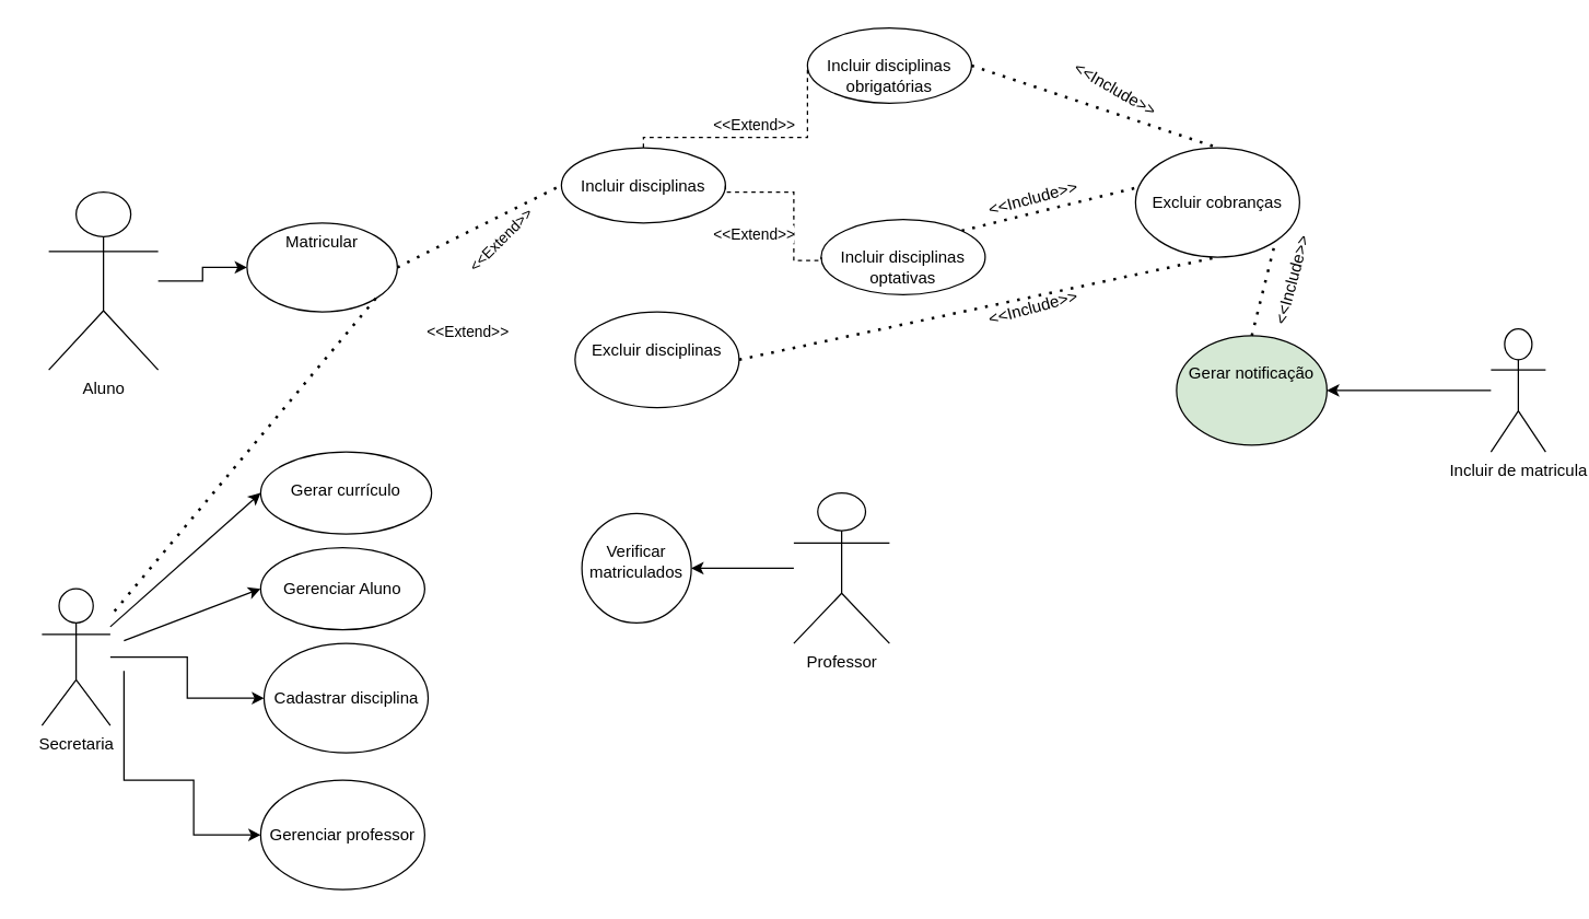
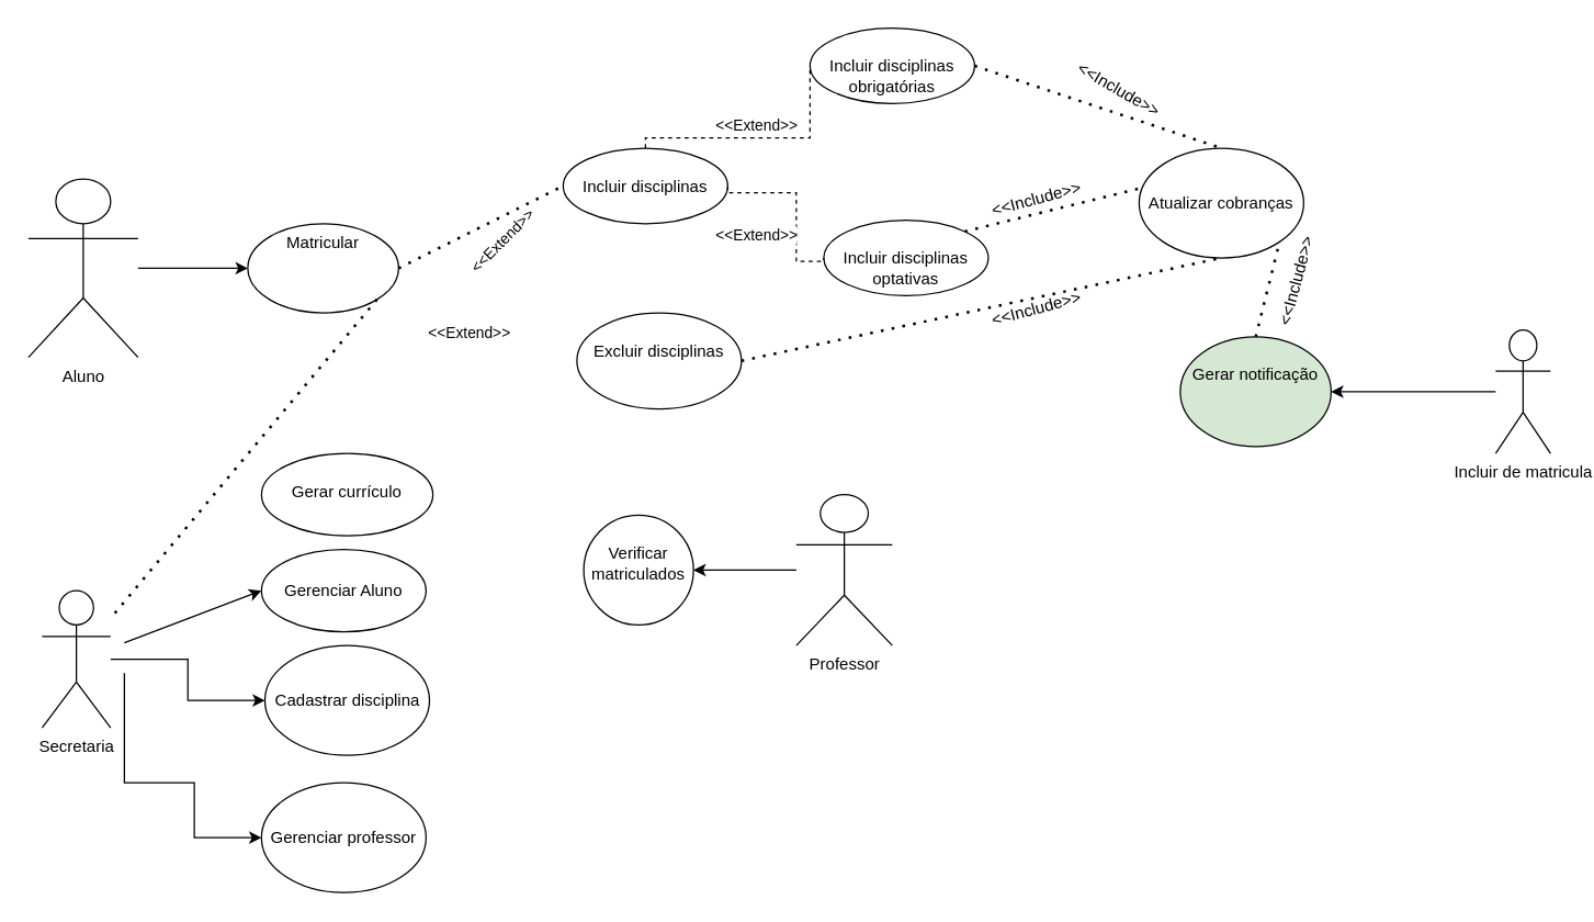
  <mxCell id="0" />
  <mxCell id="1" parent="0" />
  <mxCell id="2" value="" style="edgeStyle=orthogonalEdgeStyle;rounded=0;orthogonalLoop=1;jettySize=auto;html=1;" parent="1" source="3" target="4" edge="1"><mxGeometry relative="1" as="geometry" /></mxCell>
- <mxCell id="3" value="Aluno" style="shape=umlActor;verticalLabelPosition=bottom;verticalAlign=top;html=1;outlineConnect=0;" parent="1" vertex="1"><mxGeometry x="35" y="140" width="80" height="130" as="geometry" /></mxCell>
+ <mxCell id="3" value="Aluno" style="shape=umlActor;verticalLabelPosition=bottom;verticalAlign=top;html=1;outlineConnect=0;" parent="1" vertex="1"><mxGeometry x="20" y="130" width="80" height="130" as="geometry" /></mxCell>
  <mxCell id="4" value="Matricular" style="ellipse;whiteSpace=wrap;html=1;verticalAlign=top;" parent="1" vertex="1"><mxGeometry x="180" y="162.5" width="110" height="65" as="geometry" /></mxCell>
  <mxCell id="5" value="" style="edgeStyle=orthogonalEdgeStyle;rounded=0;orthogonalLoop=1;jettySize=auto;html=1;strokeColor=default;dashed=1;endArrow=none;endFill=0;" edge="1" parent="1" source="6" target="34"><mxGeometry relative="1" as="geometry"><Array as="points"><mxPoint x="470" y="100" /><mxPoint x="590" y="100" /></Array></mxGeometry></mxCell>
  <mxCell id="6" value="&lt;br&gt;Incluir disciplinas" style="ellipse;whiteSpace=wrap;html=1;verticalAlign=top;" parent="1" vertex="1"><mxGeometry x="410" y="107.5" width="120" height="55" as="geometry" /></mxCell>
  <mxCell id="7" value="&lt;br&gt;Excluir disciplinas" style="ellipse;whiteSpace=wrap;html=1;verticalAlign=top;" parent="1" vertex="1"><mxGeometry x="420" y="227.5" width="120" height="70" as="geometry" /></mxCell>
  <mxCell id="8" value="&lt;span style=&quot;color: rgb(0, 0, 0); font-family: Helvetica; font-size: 11px; font-style: normal; font-variant-ligatures: normal; font-variant-caps: normal; font-weight: 400; letter-spacing: normal; orphans: 2; text-align: center; text-indent: 0px; text-transform: none; widows: 2; word-spacing: 0px; -webkit-text-stroke-width: 0px; background-color: rgb(255, 255, 255); text-decoration-thickness: initial; text-decoration-style: initial; text-decoration-color: initial; float: none; display: inline !important;&quot;&gt;&amp;lt;&amp;lt;Extend&amp;gt;&amp;gt;&lt;/span&gt;" style="text;whiteSpace=wrap;html=1;" parent="1" vertex="1"><mxGeometry x="310" y="227.5" width="90" height="40" as="geometry" /></mxCell>
  <mxCell id="9" value="" style="edgeStyle=orthogonalEdgeStyle;rounded=0;orthogonalLoop=1;jettySize=auto;html=1;" parent="1" source="10" target="18" edge="1"><mxGeometry relative="1" as="geometry" /></mxCell>
  <mxCell id="10" value="Secretaria" style="shape=umlActor;verticalLabelPosition=bottom;verticalAlign=top;html=1;outlineConnect=0;" parent="1" vertex="1"><mxGeometry x="30" y="430" width="50" height="100" as="geometry" /></mxCell>
  <mxCell id="11" value="&lt;br&gt;Gerar currículo" style="ellipse;whiteSpace=wrap;html=1;verticalAlign=top;" parent="1" vertex="1"><mxGeometry x="190" y="330" width="125" height="60" as="geometry" /></mxCell>
  <mxCell id="12" value="Gerenciar Aluno" style="ellipse;whiteSpace=wrap;html=1;" parent="1" vertex="1"><mxGeometry x="190" y="400" width="120" height="60" as="geometry" /></mxCell>
  <mxCell id="13" value="" style="edgeStyle=orthogonalEdgeStyle;rounded=0;orthogonalLoop=1;jettySize=auto;html=1;" parent="1" source="14" target="15" edge="1"><mxGeometry relative="1" as="geometry" /></mxCell>
  <mxCell id="14" value="Professor" style="shape=umlActor;verticalLabelPosition=bottom;verticalAlign=top;html=1;outlineConnect=0;" parent="1" vertex="1"><mxGeometry x="580" y="360" width="70" height="110" as="geometry" /></mxCell>
  <mxCell id="15" value="&lt;br&gt;Verificar matriculados" style="ellipse;whiteSpace=wrap;html=1;verticalAlign=top;" parent="1" vertex="1"><mxGeometry x="425" y="375" width="80" height="80" as="geometry" /></mxCell>
- <mxCell id="16" value="Excluir cobranças" style="ellipse;whiteSpace=wrap;html=1;" parent="1" vertex="1"><mxGeometry x="830" y="107.5" width="120" height="80" as="geometry" /></mxCell>
+ <mxCell id="16" value="Atualizar cobranças" style="ellipse;whiteSpace=wrap;html=1;" parent="1" vertex="1"><mxGeometry x="830" y="107.5" width="120" height="80" as="geometry" /></mxCell>
  <mxCell id="17" value="&amp;lt;&amp;lt;Include&amp;gt;&amp;gt;" style="text;html=1;align=center;verticalAlign=middle;resizable=0;points=[];autosize=1;strokeColor=none;fillColor=none;rotation=-15;" parent="1" vertex="1"><mxGeometry x="710" y="210" width="90" height="30" as="geometry" /></mxCell>
  <mxCell id="18" value="Cadastrar disciplina" style="ellipse;whiteSpace=wrap;html=1;" parent="1" vertex="1"><mxGeometry x="192.5" y="470" width="120" height="80" as="geometry" /></mxCell>
  <mxCell id="19" value="Gerenciar professor" style="ellipse;whiteSpace=wrap;html=1;" parent="1" vertex="1"><mxGeometry x="190" y="570" width="120" height="80" as="geometry" /></mxCell>
- <mxCell id="20" value="" style="endArrow=classic;html=1;rounded=0;entryX=0;entryY=0.5;entryDx=0;entryDy=0;" parent="1" source="10" target="11" edge="1"><mxGeometry width="50" height="50" relative="1" as="geometry"><mxPoint x="310" y="370" as="sourcePoint" /><mxPoint x="360" y="320" as="targetPoint" /></mxGeometry></mxCell>
  <mxCell id="21" value="" style="endArrow=classic;html=1;rounded=0;entryX=0;entryY=0.5;entryDx=0;entryDy=0;" parent="1" target="12" edge="1"><mxGeometry width="50" height="50" relative="1" as="geometry"><mxPoint x="90" y="468" as="sourcePoint" /><mxPoint x="200" y="370" as="targetPoint" /></mxGeometry></mxCell>
  <mxCell id="22" value="" style="edgeStyle=orthogonalEdgeStyle;rounded=0;orthogonalLoop=1;jettySize=auto;html=1;entryX=0;entryY=0.5;entryDx=0;entryDy=0;" parent="1" target="19" edge="1"><mxGeometry relative="1" as="geometry"><mxPoint x="90" y="490" as="sourcePoint" /><mxPoint x="203" y="520" as="targetPoint" /><Array as="points"><mxPoint x="90" y="570" /><mxPoint x="141" y="570" /><mxPoint x="141" y="610" /></Array></mxGeometry></mxCell>
  <mxCell id="23" value="" style="endArrow=none;dashed=1;html=1;dashPattern=1 3;strokeWidth=2;rounded=0;entryX=0.5;entryY=1;entryDx=0;entryDy=0;exitX=1;exitY=0.5;exitDx=0;exitDy=0;" parent="1" source="7" target="16" edge="1"><mxGeometry width="50" height="50" relative="1" as="geometry"><mxPoint x="310" y="370" as="sourcePoint" /><mxPoint x="360" y="320" as="targetPoint" /><Array as="points" /></mxGeometry></mxCell>
  <mxCell id="24" value="" style="endArrow=none;dashed=1;html=1;dashPattern=1 3;strokeWidth=2;rounded=0;entryX=0.002;entryY=0.367;entryDx=0;entryDy=0;exitX=1;exitY=0;exitDx=0;exitDy=0;entryPerimeter=0;" parent="1" source="35" target="16" edge="1"><mxGeometry width="50" height="50" relative="1" as="geometry"><mxPoint x="550" y="272" as="sourcePoint" /><mxPoint x="660" y="197" as="targetPoint" /><Array as="points" /></mxGeometry></mxCell>
  <mxCell id="25" value="&amp;lt;&amp;lt;Include&amp;gt;&amp;gt;" style="text;html=1;align=center;verticalAlign=middle;resizable=0;points=[];autosize=1;strokeColor=none;fillColor=none;rotation=-15;" parent="1" vertex="1"><mxGeometry x="710" y="130" width="90" height="30" as="geometry" /></mxCell>
  <mxCell id="26" value="" style="endArrow=none;dashed=1;html=1;dashPattern=1 3;strokeWidth=2;rounded=0;exitX=1;exitY=0.5;exitDx=0;exitDy=0;entryX=0;entryY=0.5;entryDx=0;entryDy=0;" parent="1" source="4" target="6" edge="1"><mxGeometry width="50" height="50" relative="1" as="geometry"><mxPoint x="310" y="370" as="sourcePoint" /><mxPoint x="360" y="320" as="targetPoint" /></mxGeometry></mxCell>
  <mxCell id="27" value="" style="endArrow=none;dashed=1;html=1;dashPattern=1 3;strokeWidth=2;rounded=0;exitX=1;exitY=1;exitDx=0;exitDy=0;" parent="1" source="4" target="10" edge="1"><mxGeometry width="50" height="50" relative="1" as="geometry"><mxPoint x="300" y="205" as="sourcePoint" /><mxPoint x="420" y="145" as="targetPoint" /></mxGeometry></mxCell>
  <mxCell id="28" value="&lt;span style=&quot;color: rgb(0, 0, 0); font-family: Helvetica; font-size: 11px; font-style: normal; font-variant-ligatures: normal; font-variant-caps: normal; font-weight: 400; letter-spacing: normal; orphans: 2; text-align: center; text-indent: 0px; text-transform: none; widows: 2; word-spacing: 0px; -webkit-text-stroke-width: 0px; background-color: rgb(255, 255, 255); text-decoration-thickness: initial; text-decoration-style: initial; text-decoration-color: initial; float: none; display: inline !important;&quot;&gt;&amp;lt;&amp;lt;Extend&amp;gt;&amp;gt;&lt;/span&gt;" style="text;whiteSpace=wrap;html=1;rotation=-45;" parent="1" vertex="1"><mxGeometry x="335" y="150" width="90" height="40" as="geometry" /></mxCell>
  <mxCell id="29" value="" style="edgeStyle=orthogonalEdgeStyle;rounded=0;orthogonalLoop=1;jettySize=auto;html=1;" parent="1" source="30" target="31" edge="1"><mxGeometry relative="1" as="geometry" /></mxCell>
  <mxCell id="30" value="Incluir de matricula" style="shape=umlActor;verticalLabelPosition=bottom;verticalAlign=top;html=1;outlineConnect=0;" parent="1" vertex="1"><mxGeometry x="1090" y="240" width="40" height="90" as="geometry" /></mxCell>
  <mxCell id="31" value="&lt;br&gt;Gerar notificação" style="ellipse;whiteSpace=wrap;html=1;verticalAlign=top;fillColor=#d5e8d4;" parent="1" vertex="1"><mxGeometry x="860" y="245" width="110" height="80" as="geometry" /></mxCell>
  <mxCell id="32" value="" style="endArrow=none;dashed=1;html=1;dashPattern=1 3;strokeWidth=2;rounded=0;entryX=1;entryY=1;entryDx=0;entryDy=0;exitX=0.5;exitY=0;exitDx=0;exitDy=0;" parent="1" source="31" target="16" edge="1"><mxGeometry width="50" height="50" relative="1" as="geometry"><mxPoint x="480" y="370" as="sourcePoint" /><mxPoint x="530" y="320" as="targetPoint" /></mxGeometry></mxCell>
  <mxCell id="33" value="&amp;lt;&amp;lt;Include&amp;gt;&amp;gt;" style="text;html=1;align=center;verticalAlign=middle;resizable=0;points=[];autosize=1;strokeColor=none;fillColor=none;rotation=-75;" parent="1" vertex="1"><mxGeometry x="900" y="190" width="90" height="30" as="geometry" /></mxCell>
  <mxCell id="34" value="&lt;br&gt;Incluir disciplinas obrigatórias" style="ellipse;whiteSpace=wrap;html=1;verticalAlign=top;" vertex="1" parent="1"><mxGeometry x="590" y="20" width="120" height="55" as="geometry" /></mxCell>
  <mxCell id="35" value="&lt;br&gt;Incluir disciplinas&lt;br&gt;optativas" style="ellipse;whiteSpace=wrap;html=1;verticalAlign=top;" vertex="1" parent="1"><mxGeometry x="600" y="160" width="120" height="55" as="geometry" /></mxCell>
  <mxCell id="36" value="" style="endArrow=none;dashed=1;html=1;dashPattern=1 3;strokeWidth=2;rounded=0;entryX=0.5;entryY=0;entryDx=0;entryDy=0;exitX=1;exitY=0.5;exitDx=0;exitDy=0;" edge="1" parent="1" source="34" target="16"><mxGeometry width="50" height="50" relative="1" as="geometry"><mxPoint x="703" y="181" as="sourcePoint" /><mxPoint x="840" y="147" as="targetPoint" /><Array as="points" /></mxGeometry></mxCell>
  <mxCell id="37" value="" style="edgeStyle=orthogonalEdgeStyle;rounded=0;orthogonalLoop=1;jettySize=auto;html=1;strokeColor=default;dashed=1;endArrow=none;endFill=0;entryX=0;entryY=0.5;entryDx=0;entryDy=0;exitX=1;exitY=0.5;exitDx=0;exitDy=0;" edge="1" parent="1" source="6" target="35"><mxGeometry relative="1" as="geometry"><mxPoint x="480" y="118" as="sourcePoint" /><mxPoint x="600" y="58" as="targetPoint" /><Array as="points"><mxPoint x="530" y="140" /><mxPoint x="580" y="140" /><mxPoint x="580" y="190" /></Array></mxGeometry></mxCell>
  <mxCell id="38" value="&amp;lt;&amp;lt;Extend&amp;gt;&amp;gt;" style="edgeLabel;html=1;align=center;verticalAlign=middle;resizable=0;points=[];" vertex="1" connectable="0" parent="37"><mxGeometry x="-0.043" y="4" relative="1" as="geometry"><mxPoint x="-34" y="24" as="offset" /></mxGeometry></mxCell>
  <mxCell id="39" value="&amp;lt;&amp;lt;Extend&amp;gt;&amp;gt;" style="edgeLabel;html=1;align=center;verticalAlign=middle;resizable=0;points=[];" vertex="1" connectable="0" parent="1"><mxGeometry x="550" y="90" as="geometry" /></mxCell>
  <mxCell id="40" value="&amp;lt;&amp;lt;Include&amp;gt;&amp;gt;" style="text;html=1;align=center;verticalAlign=middle;resizable=0;points=[];autosize=1;strokeColor=none;fillColor=none;rotation=30;" vertex="1" parent="1"><mxGeometry x="770" y="50" width="90" height="30" as="geometry" /></mxCell>
